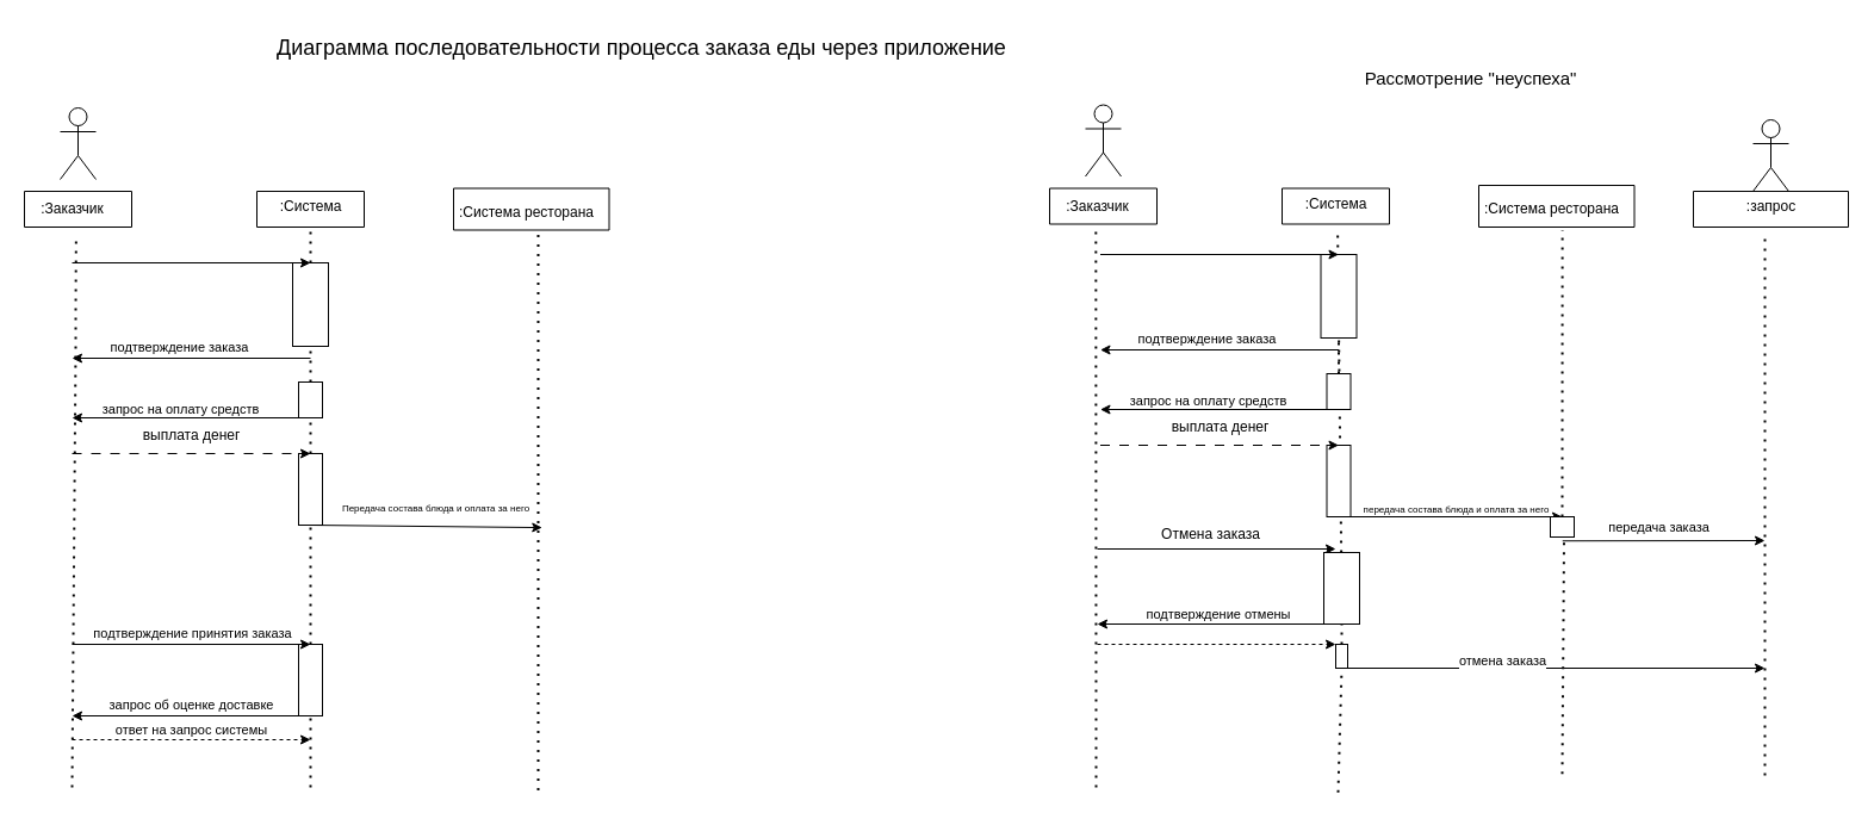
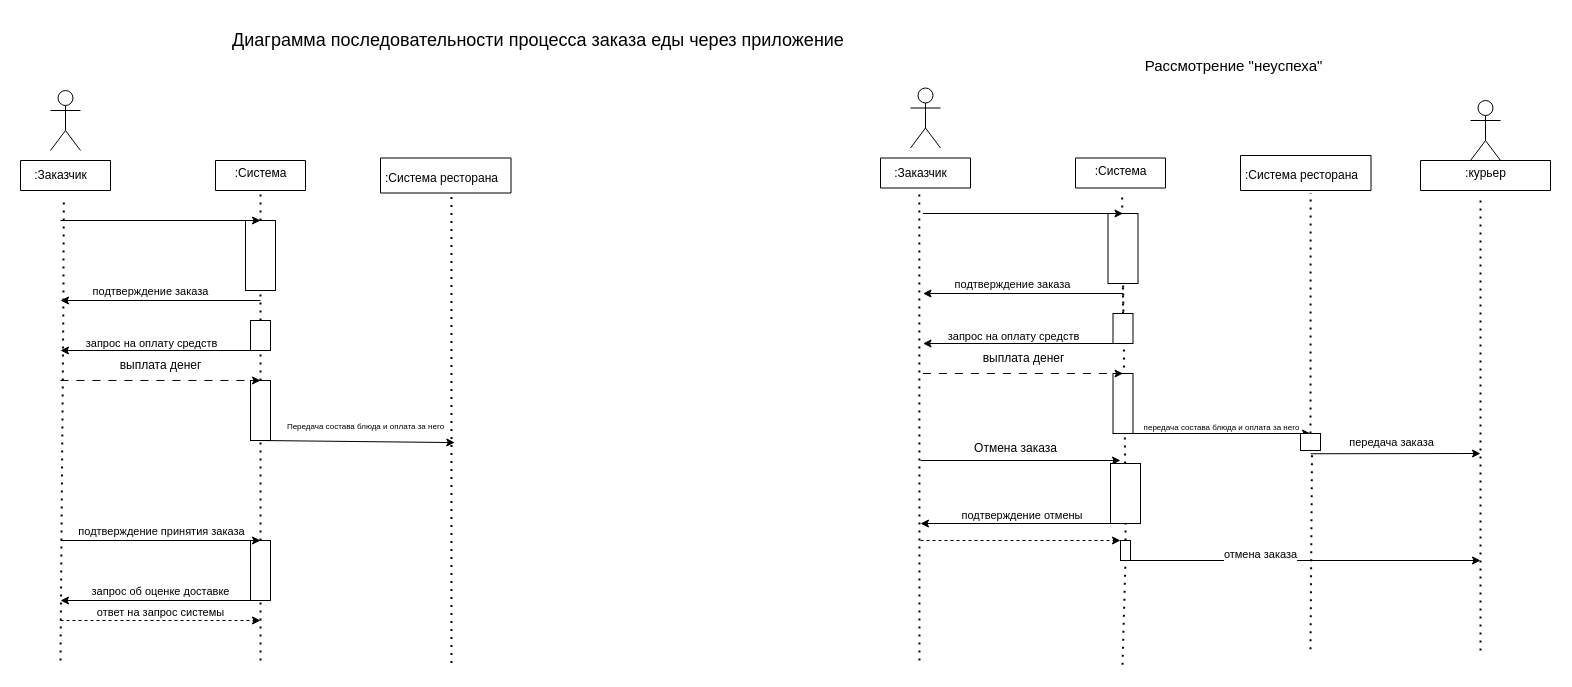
  <mxCell id="0" />
  <mxCell id="1" parent="0" />
  <mxCell id="2" value="" style="rounded=0;whiteSpace=wrap;html=1;" vertex="1" parent="1"><mxGeometry x="250" y="540" width="20" height="60" as="geometry" /></mxCell>
  <mxCell id="3" value="" style="endArrow=none;dashed=1;html=1;dashPattern=1 3;strokeWidth=2;rounded=0;entryX=0.5;entryY=1;entryDx=0;entryDy=0;" edge="1" parent="1" source="2" target="21"><mxGeometry width="50" height="50" relative="1" as="geometry"><mxPoint x="260" y="660" as="sourcePoint" /><mxPoint x="260" y="380" as="targetPoint" /></mxGeometry></mxCell>
  <mxCell id="4" value="" style="rounded=0;whiteSpace=wrap;html=1;" vertex="1" parent="1"><mxGeometry x="250" y="380" width="20" height="60" as="geometry" /></mxCell>
  <mxCell id="5" value="" style="rounded=0;whiteSpace=wrap;html=1;" vertex="1" parent="1"><mxGeometry x="245" y="220" width="30" height="70" as="geometry" /></mxCell>
  <mxCell id="6" value="" style="swimlane;startSize=0;" vertex="1" parent="1"><mxGeometry x="20" y="160" width="90" height="30" as="geometry" /></mxCell>
  <mxCell id="7" value=":Заказчик" style="text;html=1;align=center;verticalAlign=middle;resizable=0;points=[];autosize=1;strokeColor=none;fillColor=none;" vertex="1" parent="6"><mxGeometry width="80" height="30" as="geometry" /></mxCell>
  <mxCell id="8" value="&lt;font style=&quot;font-size: 18px;&quot;&gt;Диаграмма последовательности процесса заказа еды через приложение&amp;nbsp;&lt;/font&gt;" style="text;html=1;align=center;verticalAlign=middle;resizable=0;points=[];autosize=1;strokeColor=none;fillColor=none;" vertex="1" parent="1"><mxGeometry x="220" width="640" height="40" as="geometry" y="20" /></mxCell>
  <mxCell id="9" value="" style="shape=umlActor;verticalLabelPosition=bottom;verticalAlign=top;html=1;outlineConnect=0;" vertex="1" parent="1"><mxGeometry x="50" y="90" width="30" height="60" as="geometry" /></mxCell>
  <mxCell id="10" value="" style="swimlane;startSize=0;" vertex="1" parent="1"><mxGeometry x="215" y="160" width="90" height="30" as="geometry" /></mxCell>
  <mxCell id="11" value=":Система" style="text;html=1;align=center;verticalAlign=middle;resizable=0;points=[];autosize=1;strokeColor=none;fillColor=none;" vertex="1" parent="1"><mxGeometry x="220" y="158" width="80" height="30" as="geometry" /></mxCell>
  <mxCell id="12" value="" style="swimlane;startSize=0;" vertex="1" parent="1"><mxGeometry x="380" y="157.5" width="130.5" height="35" as="geometry" /></mxCell>
  <mxCell id="13" value=":Система ресторана" style="text;html=1;align=center;verticalAlign=middle;resizable=0;points=[];autosize=1;strokeColor=none;fillColor=none;" vertex="1" parent="12"><mxGeometry x="-9.5" y="5" width="140" height="30" as="geometry" /></mxCell>
  <mxCell id="14" value="" style="endArrow=none;dashed=1;html=1;dashPattern=1 3;strokeWidth=2;rounded=0;entryX=0.542;entryY=1.239;entryDx=0;entryDy=0;entryPerimeter=0;" edge="1" parent="1" target="7"><mxGeometry width="50" height="50" relative="1" as="geometry"><mxPoint x="60" y="660" as="sourcePoint" /><mxPoint x="340" y="300" as="targetPoint" /><Array as="points"><mxPoint x="63" y="290" /><mxPoint x="63" y="260" /></Array></mxGeometry></mxCell>
  <mxCell id="15" value="" style="endArrow=none;dashed=1;html=1;dashPattern=1 3;strokeWidth=2;rounded=0;entryX=0.5;entryY=1;entryDx=0;entryDy=0;" edge="1" parent="1" source="5" target="10"><mxGeometry width="50" height="50" relative="1" as="geometry"><mxPoint x="260" y="660" as="sourcePoint" /><mxPoint x="340" y="300" as="targetPoint" /></mxGeometry></mxCell>
  <mxCell id="16" value="" style="endArrow=none;dashed=1;html=1;dashPattern=1 3;strokeWidth=2;rounded=0;" edge="1" parent="1"><mxGeometry width="50" height="50" relative="1" as="geometry"><mxPoint x="451" y="662.5" as="sourcePoint" /><mxPoint x="451" y="192.5" as="targetPoint" /></mxGeometry></mxCell>
  <mxCell id="17" value="" style="endArrow=classic;html=1;rounded=0;" edge="1" parent="1"><mxGeometry width="50" height="50" relative="1" as="geometry"><mxPoint x="60" y="220" as="sourcePoint" /><mxPoint x="260" y="220" as="targetPoint" /></mxGeometry></mxCell>
  <mxCell id="18" value="" style="endArrow=none;dashed=1;html=1;dashPattern=1 3;strokeWidth=2;rounded=0;entryX=0.5;entryY=1;entryDx=0;entryDy=0;" edge="1" parent="1" target="5"><mxGeometry width="50" height="50" relative="1" as="geometry"><mxPoint x="260" y="320" as="sourcePoint" /><mxPoint x="260" y="190" as="targetPoint" /></mxGeometry></mxCell>
  <mxCell id="19" value="" style="endArrow=classic;html=1;rounded=0;" edge="1" parent="1"><mxGeometry width="50" height="50" relative="1" as="geometry"><mxPoint x="260" y="300" as="sourcePoint" /><mxPoint x="60" y="300" as="targetPoint" /></mxGeometry></mxCell>
  <mxCell id="20" value="подтверждение заказа" style="edgeLabel;html=1;align=center;verticalAlign=middle;resizable=0;points=[];" vertex="1" connectable="0" parent="19"><mxGeometry x="0.3" y="-9" relative="1" as="geometry"><mxPoint x="19" y="-1" as="offset" /></mxGeometry></mxCell>
  <mxCell id="21" value="" style="rounded=0;whiteSpace=wrap;html=1;" vertex="1" parent="1"><mxGeometry x="250" y="320" width="20" height="30" as="geometry" /></mxCell>
  <mxCell id="22" value="" style="endArrow=classic;html=1;rounded=0;exitX=0.5;exitY=1;exitDx=0;exitDy=0;" edge="1" parent="1" source="21"><mxGeometry width="50" height="50" relative="1" as="geometry"><mxPoint x="290" y="350" as="sourcePoint" /><mxPoint x="60" y="350" as="targetPoint" /></mxGeometry></mxCell>
  <mxCell id="23" value="запрос на оплату средств" style="edgeLabel;html=1;align=center;verticalAlign=middle;resizable=0;points=[];" vertex="1" connectable="0" parent="22"><mxGeometry x="0.31" y="-8" relative="1" as="geometry"><mxPoint x="21" as="offset" /></mxGeometry></mxCell>
  <mxCell id="24" value="" style="endArrow=classic;html=1;rounded=0;dashed=1;dashPattern=8 8;" edge="1" parent="1"><mxGeometry width="50" height="50" relative="1" as="geometry"><mxPoint x="60" y="380" as="sourcePoint" /><mxPoint x="260" y="380" as="targetPoint" /></mxGeometry></mxCell>
  <mxCell id="25" value="выплата денег" style="text;html=1;align=center;verticalAlign=middle;resizable=0;points=[];autosize=1;strokeColor=none;fillColor=none;" vertex="1" parent="1"><mxGeometry x="105" y="350" width="110" height="30" as="geometry" /></mxCell>
  <mxCell id="26" value="" style="endArrow=classic;html=1;rounded=0;entryX=0.996;entryY=1.069;entryDx=0;entryDy=0;entryPerimeter=0;" edge="1" parent="1" target="27"><mxGeometry width="50" height="50" relative="1" as="geometry"><mxPoint x="260" y="440" as="sourcePoint" /><mxPoint x="480" y="440" as="targetPoint" /></mxGeometry></mxCell>
  <mxCell id="27" value="&lt;font style=&quot;font-size: 8px;&quot;&gt;Передача состава блюда и оплата за него&lt;/font&gt;" style="text;html=1;align=center;verticalAlign=middle;resizable=0;points=[];autosize=1;strokeColor=none;fillColor=none;" vertex="1" parent="1"><mxGeometry x="275" y="410" width="180" height="30" as="geometry" /></mxCell>
  <mxCell id="28" value="" style="endArrow=classic;html=1;rounded=0;" edge="1" parent="1"><mxGeometry width="50" height="50" relative="1" as="geometry"><mxPoint x="60" y="540" as="sourcePoint" /><mxPoint x="260" y="540" as="targetPoint" /></mxGeometry></mxCell>
  <mxCell id="29" value="подтверждение принятия заказа" style="edgeLabel;html=1;align=center;verticalAlign=middle;resizable=0;points=[];" vertex="1" connectable="0" parent="28"><mxGeometry x="-0.194" y="6" relative="1" as="geometry"><mxPoint x="19" y="-4" as="offset" /></mxGeometry></mxCell>
  <mxCell id="30" value="" style="endArrow=none;dashed=1;html=1;dashPattern=1 3;strokeWidth=2;rounded=0;entryX=0.5;entryY=1;entryDx=0;entryDy=0;" edge="1" parent="1" target="2"><mxGeometry width="50" height="50" relative="1" as="geometry"><mxPoint x="260" y="660" as="sourcePoint" /><mxPoint x="260" y="350" as="targetPoint" /></mxGeometry></mxCell>
  <mxCell id="31" value="" style="endArrow=classic;html=1;rounded=0;exitX=0.5;exitY=1;exitDx=0;exitDy=0;" edge="1" parent="1" source="2"><mxGeometry width="50" height="50" relative="1" as="geometry"><mxPoint x="140" y="640" as="sourcePoint" /><mxPoint x="60" y="600" as="targetPoint" /></mxGeometry></mxCell>
  <mxCell id="32" value="запрос об оценке доставке" style="edgeLabel;html=1;align=center;verticalAlign=middle;resizable=0;points=[];" vertex="1" connectable="0" parent="31"><mxGeometry x="0.068" y="-1" relative="1" as="geometry"><mxPoint x="6" y="-9" as="offset" /></mxGeometry></mxCell>
  <mxCell id="33" value="" style="endArrow=classic;html=1;rounded=0;dashed=1;" edge="1" parent="1"><mxGeometry width="50" height="50" relative="1" as="geometry"><mxPoint x="60" y="620" as="sourcePoint" /><mxPoint x="260" y="620" as="targetPoint" /></mxGeometry></mxCell>
  <mxCell id="34" value="ответ на запрос системы" style="edgeLabel;html=1;align=center;verticalAlign=middle;resizable=0;points=[];" vertex="1" connectable="0" parent="33"><mxGeometry x="-0.258" y="9" relative="1" as="geometry"><mxPoint x="25" as="offset" /></mxGeometry></mxCell>
  <mxCell id="35" value="" style="swimlane;startSize=0;" vertex="1" parent="1"><mxGeometry x="880" y="157.5" width="90" height="30" as="geometry" /></mxCell>
  <mxCell id="36" value=":Заказчик" style="text;html=1;align=center;verticalAlign=middle;resizable=0;points=[];autosize=1;strokeColor=none;fillColor=none;" vertex="1" parent="35"><mxGeometry width="80" height="30" as="geometry" /></mxCell>
  <mxCell id="37" value="" style="shape=umlActor;verticalLabelPosition=bottom;verticalAlign=top;html=1;outlineConnect=0;" vertex="1" parent="1"><mxGeometry x="910" y="87.5" width="30" height="60" as="geometry" /></mxCell>
  <mxCell id="38" value="" style="swimlane;startSize=0;" vertex="1" parent="1"><mxGeometry x="1075" y="157.5" width="90" height="30" as="geometry" /></mxCell>
  <mxCell id="39" value=":Система" style="text;html=1;align=center;verticalAlign=middle;resizable=0;points=[];autosize=1;strokeColor=none;fillColor=none;" vertex="1" parent="1"><mxGeometry x="1080" y="155.5" width="80" height="30" as="geometry" /></mxCell>
  <mxCell id="40" value="" style="swimlane;startSize=0;" vertex="1" parent="1"><mxGeometry x="1240" y="155" width="130.5" height="35" as="geometry" /></mxCell>
  <mxCell id="41" value=":Система ресторана" style="text;html=1;align=center;verticalAlign=middle;resizable=0;points=[];autosize=1;strokeColor=none;fillColor=none;" vertex="1" parent="40"><mxGeometry x="-9.5" y="5" width="140" height="30" as="geometry" /></mxCell>
  <mxCell id="42" value="&lt;font style=&quot;font-size: 15px;&quot;&gt;Рассмотрение &quot;неуспеха&quot;&lt;/font&gt;" style="text;html=1;align=center;verticalAlign=middle;resizable=0;points=[];autosize=1;strokeColor=none;fillColor=none;" vertex="1" parent="1"><mxGeometry x="1132.5" y="50" width="200" height="30" as="geometry" /></mxCell>
  <mxCell id="43" value="" style="endArrow=none;dashed=1;html=1;dashPattern=1 3;strokeWidth=2;rounded=0;entryX=0.485;entryY=1.158;entryDx=0;entryDy=0;entryPerimeter=0;" edge="1" parent="1" target="36"><mxGeometry width="50" height="50" relative="1" as="geometry"><mxPoint x="919" y="660" as="sourcePoint" /><mxPoint x="850" y="450" as="targetPoint" /></mxGeometry></mxCell>
  <mxCell id="44" value="" style="endArrow=none;dashed=1;html=1;dashPattern=1 3;strokeWidth=2;rounded=0;entryX=0.52;entryY=1.248;entryDx=0;entryDy=0;entryPerimeter=0;" edge="1" parent="1" source="62" target="39"><mxGeometry width="50" height="50" relative="1" as="geometry"><mxPoint x="1122" y="664.211" as="sourcePoint" /><mxPoint x="1210" y="310" as="targetPoint" /></mxGeometry></mxCell>
  <mxCell id="45" value="" style="endArrow=none;dashed=1;html=1;dashPattern=1 3;strokeWidth=2;rounded=0;entryX=0.576;entryY=1.122;entryDx=0;entryDy=0;entryPerimeter=0;" edge="1" parent="1" source="71"><mxGeometry width="50" height="50" relative="1" as="geometry"><mxPoint x="1310" y="648.84" as="sourcePoint" /><mxPoint x="1310.14" y="192.5" as="targetPoint" /></mxGeometry></mxCell>
  <mxCell id="46" value="" style="rounded=0;whiteSpace=wrap;html=1;" vertex="1" parent="1"><mxGeometry x="1112.5" y="373" width="20" height="60" as="geometry" /></mxCell>
  <mxCell id="47" value="" style="rounded=0;whiteSpace=wrap;html=1;" vertex="1" parent="1"><mxGeometry x="1107.5" y="213" width="30" height="70" as="geometry" /></mxCell>
  <mxCell id="48" value="" style="endArrow=classic;html=1;rounded=0;" edge="1" parent="1"><mxGeometry width="50" height="50" relative="1" as="geometry"><mxPoint x="922.5" y="213" as="sourcePoint" /><mxPoint x="1122.5" y="213" as="targetPoint" /></mxGeometry></mxCell>
  <mxCell id="49" value="" style="endArrow=none;dashed=1;html=1;dashPattern=1 3;strokeWidth=2;rounded=0;entryX=0.5;entryY=1;entryDx=0;entryDy=0;" edge="1" parent="1" target="47"><mxGeometry width="50" height="50" relative="1" as="geometry"><mxPoint x="1122.5" y="313" as="sourcePoint" /><mxPoint x="1122.5" y="183" as="targetPoint" /></mxGeometry></mxCell>
  <mxCell id="50" value="" style="endArrow=classic;html=1;rounded=0;" edge="1" parent="1"><mxGeometry width="50" height="50" relative="1" as="geometry"><mxPoint x="1122.5" y="293" as="sourcePoint" /><mxPoint x="922.5" y="293" as="targetPoint" /></mxGeometry></mxCell>
  <mxCell id="51" value="подтверждение заказа" style="edgeLabel;html=1;align=center;verticalAlign=middle;resizable=0;points=[];" vertex="1" connectable="0" parent="50"><mxGeometry x="0.3" y="-9" relative="1" as="geometry"><mxPoint x="19" y="-1" as="offset" /></mxGeometry></mxCell>
  <mxCell id="52" value="" style="rounded=0;whiteSpace=wrap;html=1;" vertex="1" parent="1"><mxGeometry x="1112.5" y="313" width="20" height="30" as="geometry" /></mxCell>
  <mxCell id="53" value="" style="endArrow=classic;html=1;rounded=0;exitX=0.5;exitY=1;exitDx=0;exitDy=0;" edge="1" parent="1" source="52"><mxGeometry width="50" height="50" relative="1" as="geometry"><mxPoint x="1152.5" y="343" as="sourcePoint" /><mxPoint x="922.5" y="343" as="targetPoint" /></mxGeometry></mxCell>
  <mxCell id="54" value="запрос на оплату средств" style="edgeLabel;html=1;align=center;verticalAlign=middle;resizable=0;points=[];" vertex="1" connectable="0" parent="53"><mxGeometry x="0.31" y="-8" relative="1" as="geometry"><mxPoint x="21" as="offset" /></mxGeometry></mxCell>
  <mxCell id="55" value="" style="endArrow=classic;html=1;rounded=0;dashed=1;dashPattern=8 8;" edge="1" parent="1"><mxGeometry width="50" height="50" relative="1" as="geometry"><mxPoint x="922.5" y="373" as="sourcePoint" /><mxPoint x="1122.5" y="373" as="targetPoint" /></mxGeometry></mxCell>
  <mxCell id="56" value="выплата денег" style="text;html=1;align=center;verticalAlign=middle;resizable=0;points=[];autosize=1;strokeColor=none;fillColor=none;" vertex="1" parent="1"><mxGeometry x="967.5" y="343" width="110" height="30" as="geometry" /></mxCell>
  <mxCell id="57" value="" style="endArrow=classic;html=1;rounded=0;exitX=0.5;exitY=1;exitDx=0;exitDy=0;" edge="1" parent="1" source="46"><mxGeometry width="50" height="50" relative="1" as="geometry"><mxPoint x="1040" y="460" as="sourcePoint" /><mxPoint x="1310" y="433" as="targetPoint" /></mxGeometry></mxCell>
  <mxCell id="58" value="&lt;font style=&quot;font-size: 8px;&quot;&gt;передача состава блюда и оплата за него&lt;/font&gt;" style="edgeLabel;html=1;align=center;verticalAlign=middle;resizable=0;points=[];" vertex="1" connectable="0" parent="57"><mxGeometry x="-0.051" y="1" relative="1" as="geometry"><mxPoint x="9" y="-7" as="offset" /></mxGeometry></mxCell>
  <mxCell id="59" value="" style="endArrow=classic;html=1;rounded=0;" edge="1" parent="1"><mxGeometry width="50" height="50" relative="1" as="geometry"><mxPoint x="920" y="460" as="sourcePoint" /><mxPoint x="1120" y="460" as="targetPoint" /></mxGeometry></mxCell>
  <mxCell id="60" value="Отмена заказа" style="text;html=1;align=center;verticalAlign=middle;resizable=0;points=[];autosize=1;strokeColor=none;fillColor=none;" vertex="1" parent="1"><mxGeometry x="960" y="433" width="110" height="30" as="geometry" /></mxCell>
  <mxCell id="61" value="" style="endArrow=none;dashed=1;html=1;dashPattern=1 3;strokeWidth=2;rounded=0;entryX=0.5;entryY=1;entryDx=0;entryDy=0;" edge="1" parent="1" source="77" target="62"><mxGeometry width="50" height="50" relative="1" as="geometry"><mxPoint x="1122" y="664.211" as="sourcePoint" /><mxPoint x="1122" y="193" as="targetPoint" /></mxGeometry></mxCell>
  <mxCell id="62" value="" style="rounded=0;whiteSpace=wrap;html=1;" vertex="1" parent="1"><mxGeometry x="1110" y="463" width="30" height="60" as="geometry" /></mxCell>
  <mxCell id="63" value="" style="endArrow=classic;html=1;rounded=0;exitX=0.5;exitY=1;exitDx=0;exitDy=0;" edge="1" parent="1" source="62"><mxGeometry width="50" height="50" relative="1" as="geometry"><mxPoint x="1240" y="550" as="sourcePoint" /><mxPoint x="920" y="523" as="targetPoint" /></mxGeometry></mxCell>
  <mxCell id="64" value="подтверждение отмены&amp;nbsp;" style="edgeLabel;html=1;align=center;verticalAlign=middle;resizable=0;points=[];" vertex="1" connectable="0" parent="63"><mxGeometry x="0.245" y="-9" relative="1" as="geometry"><mxPoint x="25" as="offset" /></mxGeometry></mxCell>
  <mxCell id="65" value="" style="endArrow=classic;html=1;rounded=0;dashed=1;" edge="1" parent="1"><mxGeometry width="50" height="50" relative="1" as="geometry"><mxPoint x="920" y="540" as="sourcePoint" /><mxPoint x="1120" y="540" as="targetPoint" /></mxGeometry></mxCell>
  <mxCell id="66" value="" style="swimlane;startSize=0;" vertex="1" parent="1"><mxGeometry x="1420" y="160" width="130" height="30" as="geometry" /></mxCell>
- <mxCell id="67" value=":запрос" style="text;html=1;align=center;verticalAlign=middle;resizable=0;points=[];autosize=1;strokeColor=none;fillColor=none;" vertex="1" parent="66"><mxGeometry x="35" y="-2" width="60" height="30" as="geometry" /></mxCell>
+ <mxCell id="67" value=":курьер" style="text;html=1;align=center;verticalAlign=middle;resizable=0;points=[];autosize=1;strokeColor=none;fillColor=none;" vertex="1" parent="66"><mxGeometry x="35" y="-2" width="60" height="30" as="geometry" /></mxCell>
  <mxCell id="68" value="" style="shape=umlActor;verticalLabelPosition=bottom;verticalAlign=top;html=1;outlineConnect=0;" vertex="1" parent="1"><mxGeometry x="1470" y="100" width="30" height="60" as="geometry" /></mxCell>
  <mxCell id="69" value="" style="endArrow=none;dashed=1;html=1;dashPattern=1 3;strokeWidth=2;rounded=0;entryX=0.417;entryY=1.219;entryDx=0;entryDy=0;entryPerimeter=0;" edge="1" parent="1" target="67"><mxGeometry width="50" height="50" relative="1" as="geometry"><mxPoint x="1480" y="650" as="sourcePoint" /><mxPoint x="1460" y="350" as="targetPoint" /></mxGeometry></mxCell>
  <mxCell id="70" value="" style="endArrow=none;dashed=1;html=1;dashPattern=1 3;strokeWidth=2;rounded=0;entryX=0.576;entryY=1.122;entryDx=0;entryDy=0;entryPerimeter=0;" edge="1" parent="1" target="71"><mxGeometry width="50" height="50" relative="1" as="geometry"><mxPoint x="1310" y="648.84" as="sourcePoint" /><mxPoint x="1310.14" y="192.5" as="targetPoint" /></mxGeometry></mxCell>
  <mxCell id="71" value="" style="rounded=0;whiteSpace=wrap;html=1;" vertex="1" parent="1"><mxGeometry x="1300" y="433" width="20" height="17" as="geometry" /></mxCell>
  <mxCell id="72" value="" style="endArrow=classic;html=1;rounded=0;exitX=0.511;exitY=1.192;exitDx=0;exitDy=0;exitPerimeter=0;" edge="1" parent="1" source="71"><mxGeometry width="50" height="50" relative="1" as="geometry"><mxPoint x="1330" y="370" as="sourcePoint" /><mxPoint x="1480" y="453" as="targetPoint" /></mxGeometry></mxCell>
  <mxCell id="73" value="передача заказа" style="edgeLabel;html=1;align=center;verticalAlign=middle;resizable=0;points=[];" vertex="1" connectable="0" parent="72"><mxGeometry x="-0.141" y="3" relative="1" as="geometry"><mxPoint x="7" y="-9" as="offset" /></mxGeometry></mxCell>
  <mxCell id="74" value="" style="endArrow=classic;html=1;rounded=0;" edge="1" parent="1"><mxGeometry width="50" height="50" relative="1" as="geometry"><mxPoint x="1130" y="560" as="sourcePoint" /><mxPoint x="1480" y="560" as="targetPoint" /></mxGeometry></mxCell>
  <mxCell id="75" value="отмена заказа" style="edgeLabel;html=1;align=center;verticalAlign=middle;resizable=0;points=[];" vertex="1" connectable="0" parent="74"><mxGeometry x="-0.265" y="7" relative="1" as="geometry"><mxPoint as="offset" /></mxGeometry></mxCell>
  <mxCell id="76" value="" style="endArrow=none;dashed=1;html=1;dashPattern=1 3;strokeWidth=2;rounded=0;entryX=0.5;entryY=1;entryDx=0;entryDy=0;" edge="1" parent="1" target="77"><mxGeometry width="50" height="50" relative="1" as="geometry"><mxPoint x="1122" y="664.211" as="sourcePoint" /><mxPoint x="1125" y="523" as="targetPoint" /></mxGeometry></mxCell>
  <mxCell id="77" value="" style="rounded=0;whiteSpace=wrap;html=1;" vertex="1" parent="1"><mxGeometry x="1120" y="540" width="10" height="20" as="geometry" /></mxCell>
